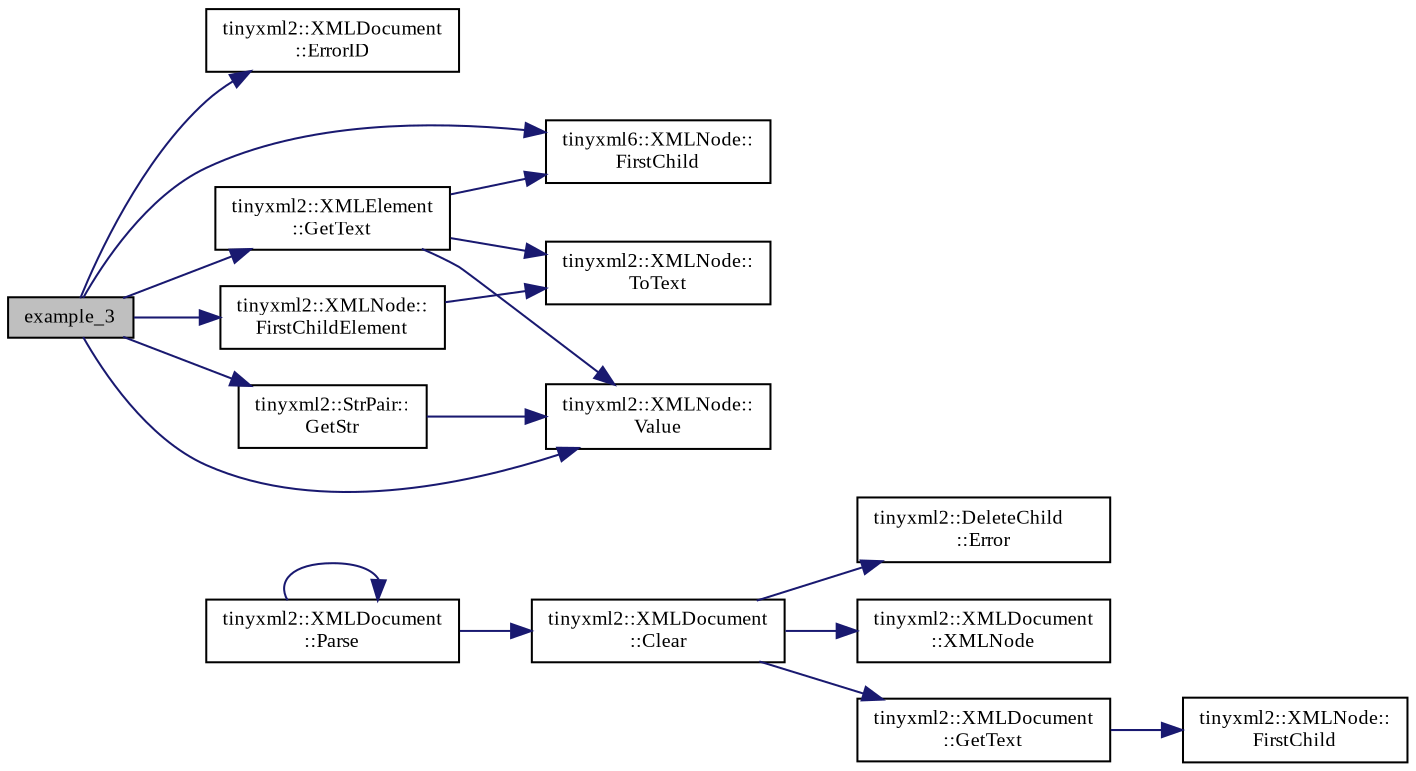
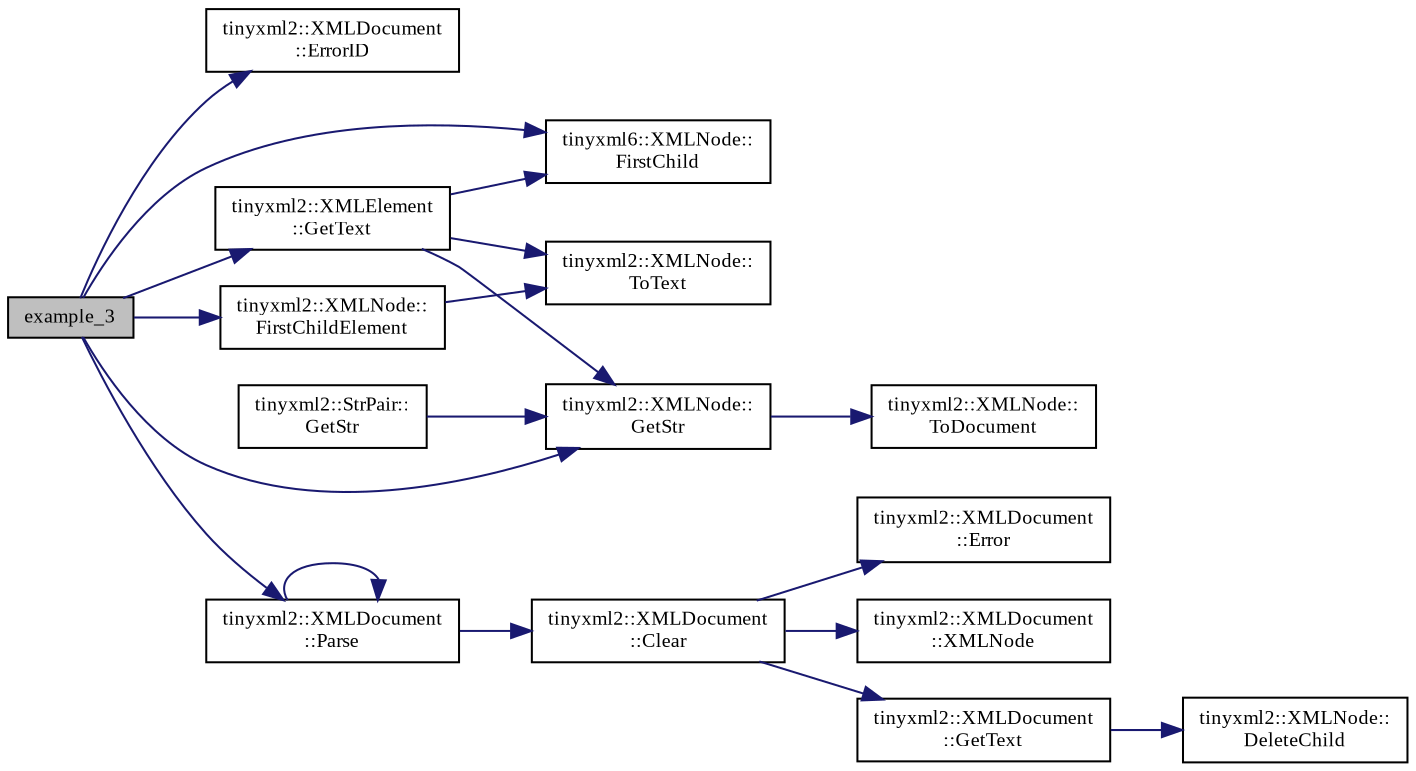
  digraph {
    fontname="Liberation Serif"
    rankdir=LR
    node [color=black fillcolor=white fontname="Liberation Serif" fontsize=10 shape=record style=filled]
    edge [color=midnightblue fontname="Liberation Serif" fontsize=10 labelfontname=Helvetica labelfontsize=10 style=solid]
    n1 [fillcolor=grey75 fontcolor=black height=0.2 label=example_3 width=0.4]
    n2 [height=0.2 label="tinyxml2::XMLDocument\l::ErrorID" width=0.4]
    n3 [height=0.2 label="tinyxml6::XMLNode::\lFirstChild" width=0.4]
    n4 [height=0.2 label="tinyxml2::XMLNode::\lFirstChildElement" width=0.4]
    n5 [height=0.2 label="tinyxml2::XMLElement\l::GetText" width=0.4]
-   n6 [height=0.2 label="tinyxml2::XMLNode::\lValue" width=0.4]
+   n6 [height=0.2 label="tinyxml2::XMLNode::\lGetStr" width=0.4]
    n7 [height=0.2 label="tinyxml2::XMLDocument\l::Parse" width=0.4]
    n8 [height=0.2 label="tinyxml2::XMLNode::\lToText" width=0.4]
+   n9 [height=0.2 label="tinyxml2::XMLNode::\lToDocument" width=0.4]
    n10 [height=0.2 label="tinyxml2::XMLDocument\l::Clear" width=0.4]
    n11 [height=0.2 label="tinyxml2::StrPair::\lGetStr" width=0.4]
-   n12 [height=0.2 label="tinyxml2::DeleteChild\l::Error" width=0.4]
+   n12 [height=0.2 label="tinyxml2::XMLDocument\l::Error" width=0.4]
    n13 [height=0.2 label="tinyxml2::XMLDocument\l::XMLNode" width=0.4]
    n14 [height=0.2 label="tinyxml2::XMLDocument\l::GetText" width=0.4]
-   n15 [height=0.2 label="tinyxml2::XMLNode::\lFirstChild" width=0.4]
+   n15 [height=0.2 label="tinyxml2::XMLNode::\lDeleteChild" width=0.4]
    n1 -> n2
    n1 -> n3
    n1 -> n4
    n1 -> n5
    n1 -> n6
-   n1 -> n11
+   n1 -> n7
    n4 -> n8
    n5 -> n3
    n5 -> n6
    n5 -> n8
+   n6 -> n9
    n7 -> n7
    n7 -> n10
    n10 -> n12
    n10 -> n13
    n10 -> n14
    n11 -> n6
    n14 -> n15
  }
